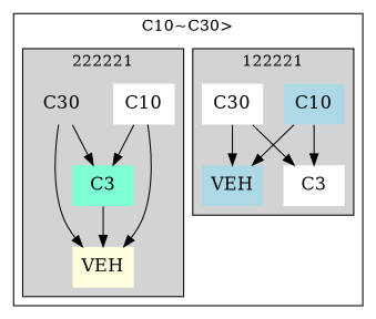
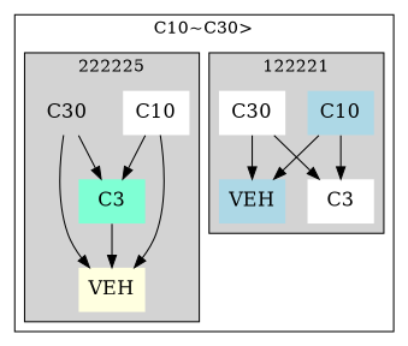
  strict digraph {
    compound=false
    labelloc=t
    node [fontsize=16 shape=plaintext style=filled fillcolor=white color=deeppink]
    n1 [label=VEH fillcolor=lightblue]
    n2 [label=C3 color=red]
    n3 [label=C10 fillcolor=lightblue]
    n4 [label=C30 color=red]
    n5 [label=VEH fillcolor=lightyellow]
    n6 [label=C3 fillcolor=aquamarine color=red]
    n7 [label=C10]
    n8 [label=C30 fillcolor=lightgrey]
    subgraph cluster_1 {
      label="C10~C30>"
      subgraph cluster_2 {
        label=122221
        style=filled
        n1
        n2
        n3
        n4
      }
      subgraph cluster_3 {
-       label=222221
+       label=222225
        style=filled
        n5
        n6
        n7
        n8
      }
    }
    n3 -> n1
    n3 -> n2
    n4 -> n1
    n4 -> n2
    n6 -> n5
    n7 -> n5
    n7 -> n6
    n8 -> n5
    n8 -> n6
  }
